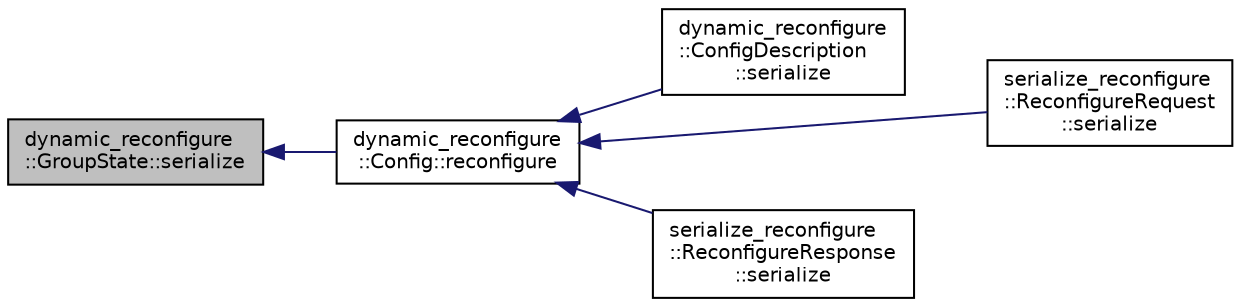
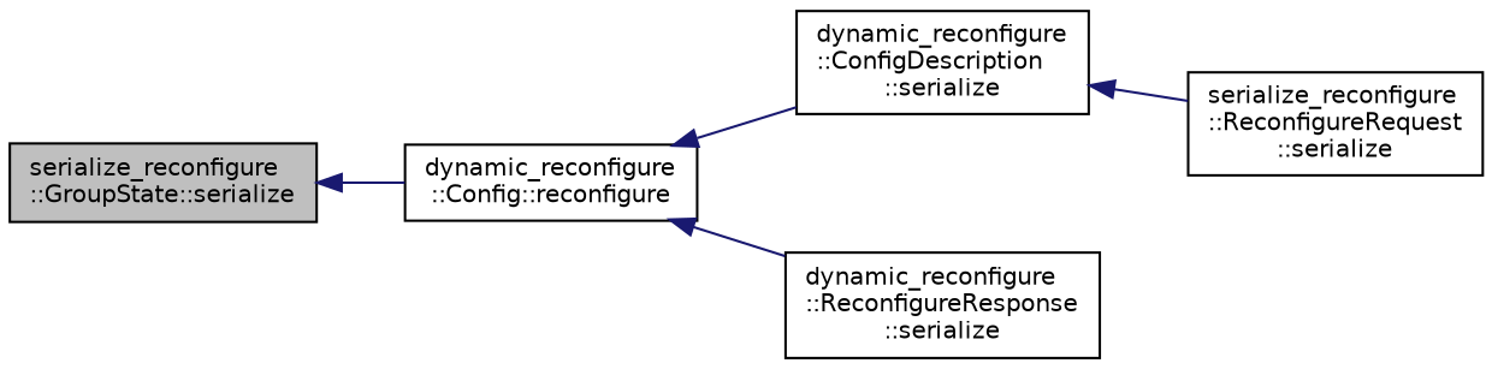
  digraph {
    rankdir=LR
    node [color=black fillcolor=white fontname=Helvetica fontsize=10 shape=record style=filled]
    edge [color=midnightblue dir=back fontname=Helvetica fontsize=10 labelfontname=Helvetica labelfontsize=10 style=solid]
-   n1 [fillcolor=grey75 fontcolor=black height=0.2 label="dynamic_reconfigure\l::GroupState::serialize" width=0.4]
+   n1 [fillcolor=grey75 fontcolor=black height=0.2 label="serialize_reconfigure\l::GroupState::serialize" width=0.4]
    n2 [height=0.2 label="dynamic_reconfigure\l::Config::reconfigure" width=0.4]
    n3 [height=0.2 label="dynamic_reconfigure\l::ConfigDescription\l::serialize" width=0.4]
    n4 [height=0.2 label="serialize_reconfigure\l::ReconfigureRequest\l::serialize" width=0.4]
-   n5 [height=0.2 label="serialize_reconfigure\l::ReconfigureResponse\l::serialize" width=0.4]
+   n5 [height=0.2 label="dynamic_reconfigure\l::ReconfigureResponse\l::serialize" width=0.4]
    n1 -> n2
    n2 -> n3
-   n2 -> n4
+   n3 -> n4
    n2 -> n5
  }
